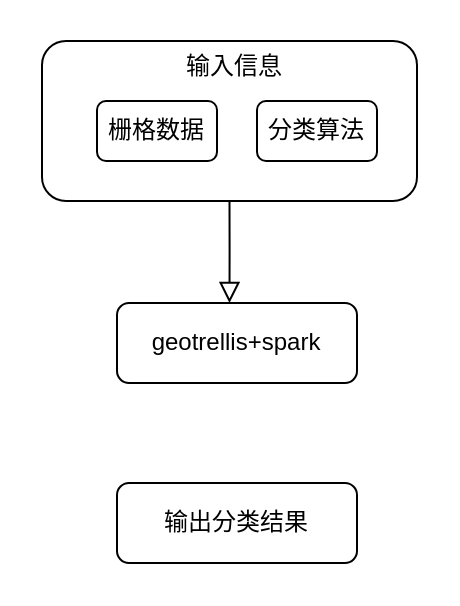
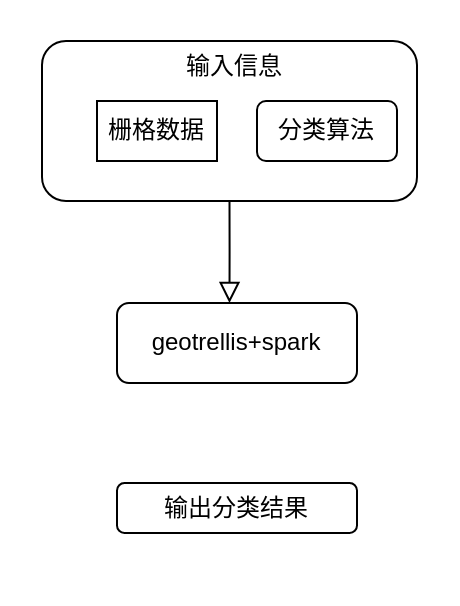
  <mxCell id="0" />
  <mxCell id="1" parent="0" />
  <mxCell id="2" value="" style="rounded=0;html=1;jettySize=auto;orthogonalLoop=1;fontSize=11;endArrow=block;endFill=0;endSize=8;strokeWidth=1;shadow=0;labelBackgroundColor=none;edgeStyle=orthogonalEdgeStyle;exitX=0.5;exitY=1;exitDx=0;exitDy=0;" edge="1" parent="1" source="4"><mxGeometry relative="1" as="geometry"><mxPoint x="138" y="91" as="sourcePoint" /><mxPoint x="114.25" y="151" as="targetPoint" /></mxGeometry></mxCell>
  <mxCell id="3" value="geotrellis+spark" style="rounded=1;whiteSpace=wrap;html=1;fontSize=12;glass=0;strokeWidth=1;shadow=0;" vertex="1" parent="1"><mxGeometry x="58" y="151" width="120" height="40" as="geometry" /></mxCell>
  <mxCell id="4" value="" style="rounded=1;whiteSpace=wrap;html=1;fontSize=12;glass=0;strokeWidth=1;shadow=0;align=left;fillColor=none;" vertex="1" parent="1"><mxGeometry x="20.5" y="20" width="187.5" height="80" as="geometry" /></mxCell>
  <mxCell id="5" value="输入信息" style="text;html=1;strokeColor=none;fillColor=none;align=center;verticalAlign=middle;whiteSpace=wrap;rounded=0;" vertex="1" parent="1"><mxGeometry x="81.5" y="23" width="70" height="20" as="geometry" /></mxCell>
- <mxCell id="6" value="栅格数据" style="rounded=1;whiteSpace=wrap;html=1;" vertex="1" parent="1"><mxGeometry x="48" y="50" width="60" height="30" as="geometry" /></mxCell>
- <mxCell id="7" value="分类算法" style="rounded=1;whiteSpace=wrap;html=1;" vertex="1" parent="1"><mxGeometry x="128" y="50" width="60" height="30" as="geometry" /></mxCell>
- <mxCell id="8" value="输出分类结果" style="rounded=1;whiteSpace=wrap;html=1;fontSize=12;glass=0;strokeWidth=1;shadow=0;" vertex="1" parent="1"><mxGeometry x="58" y="241" width="120" height="40" as="geometry" /></mxCell>
+ <mxCell id="6" value="栅格数据" style="whiteSpace=wrap;html=1;rounded=0;" vertex="1" parent="1"><mxGeometry x="48" y="50" width="60" height="30" as="geometry" /></mxCell>
+ <mxCell id="7" value="分类算法" style="rounded=1;whiteSpace=wrap;html=1;" vertex="1" parent="1"><mxGeometry x="128" y="50" width="70" height="30" as="geometry" /></mxCell>
+ <mxCell id="8" value="输出分类结果" style="rounded=1;whiteSpace=wrap;html=1;fontSize=12;glass=0;strokeWidth=1;shadow=0;" vertex="1" parent="1"><mxGeometry x="58" y="241" width="120" height="25" as="geometry" /></mxCell>
